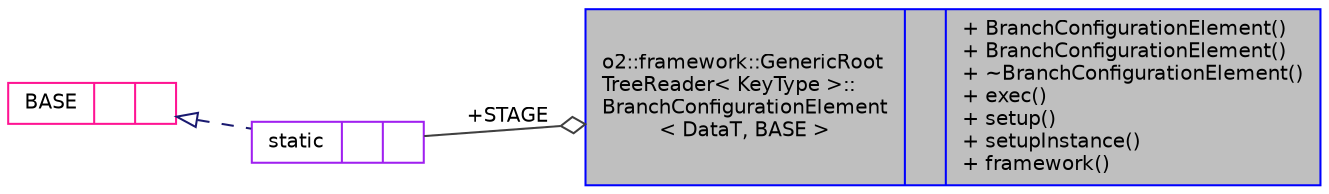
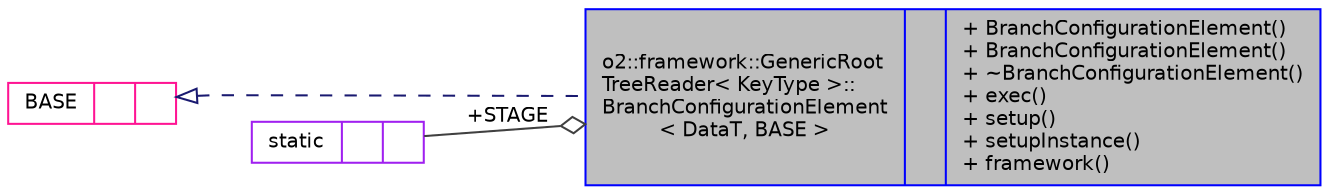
  digraph {
    rankdir=LR
    node [fontname=Helvetica fontsize=10 shape=record]
    edge [fontname=Helvetica fontsize=10 labelfontname=Helvetica labelfontsize=10]
    n1 [color=blue fillcolor=grey75 fontcolor=black height=0.2 label="{o2::framework::GenericRoot\lTreeReader\< KeyType \>::\lBranchConfigurationElement\l\< DataT, BASE \>\n||+ BranchConfigurationElement()\l+ BranchConfigurationElement()\l+ ~BranchConfigurationElement()\l+ exec()\l+ setup()\l+ setupInstance()\l+ framework()\l}" style=filled width=0.4]
    n2 [color=deeppink height=0.2 label="{BASE\n||}" width=0.4]
    n3 [color=purple height=0.2 label="{static\n||}" width=0.4]
-   n2 -> n3 [arrowtail=onormal color=midnightblue dir=back style=dashed]
+   n2 -> n1 [arrowtail=onormal color=midnightblue dir=back style=dashed]
    n3 -> n1 [arrowhead=odiamond color=grey25 label=" +STAGE" style=solid]
  }
